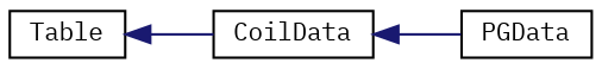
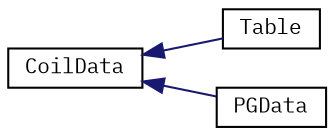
  digraph {
    fontname="IBM Plex Mono"
    rankdir=LR
    node [color=black fillcolor=white fontname="IBM Plex Mono" fontsize=10 shape=record style=filled]
    edge [color=midnightblue dir=back fontname="IBM Plex Mono" fontsize=10 labelfontname=Helvetica labelfontsize=10 style=solid]
    n1 [height=0.2 label=Table width=0.4]
    n2 [height=0.2 label=CoilData width=0.4]
    n3 [height=0.2 label=PGData width=0.4]
-   n1 -> n2
+   n2 -> n1
    n2 -> n3
  }
